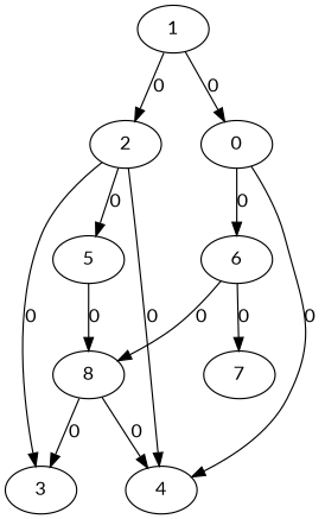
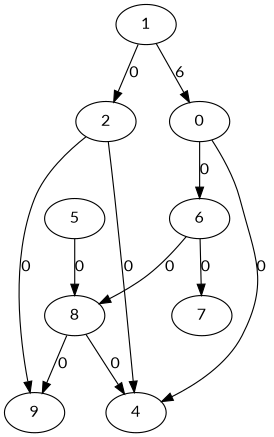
  digraph {
    fontname=Lato
    node [fontname=Lato]
    edge [fontname=Lato]
    1
    2
    n3 [label=0]
    4
    5
-   9 [label=3]
+   9
    6
    8
    7
    1 -> 2 [label=0]
-   1 -> n3 [label=0]
+   1 -> n3 [label=6]
    2 -> 4 [label=0]
-   2 -> 5 [label=0]
    2 -> 9 [label=0]
    n3 -> 4 [label=0]
    n3 -> 6 [label=0]
    5 -> 8 [label=0]
    6 -> 8 [label=0]
    6 -> 7 [label=0]
    8 -> 4 [label=0]
    8 -> 9 [label=0]
  }
